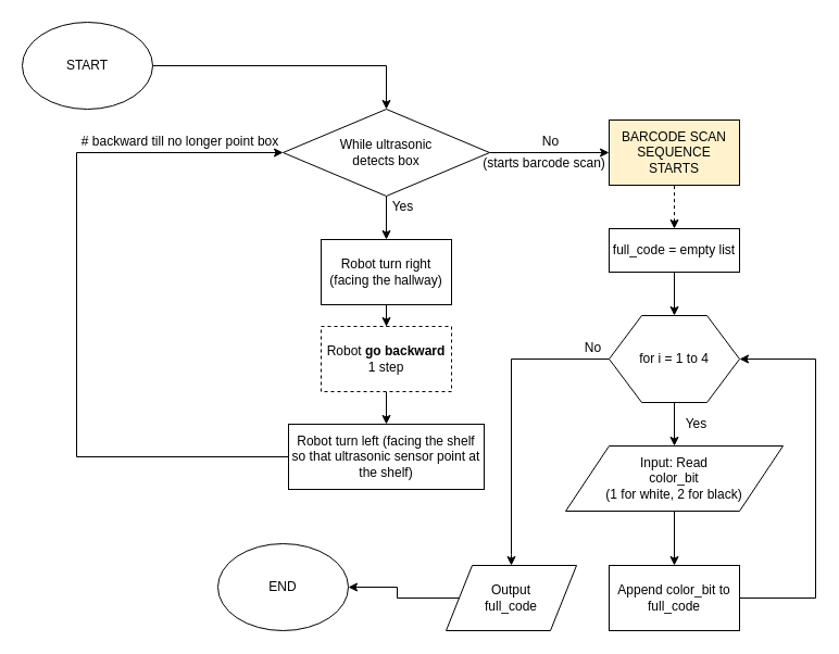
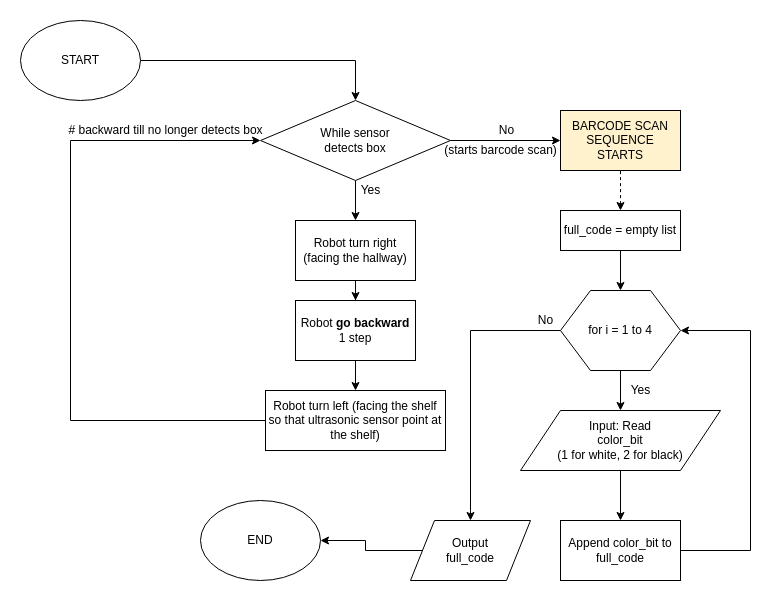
  <mxCell id="0" />
  <mxCell id="1" parent="0" />
  <mxCell id="2" value="" style="edgeStyle=orthogonalEdgeStyle;rounded=0;orthogonalLoop=1;jettySize=auto;html=1;entryX=0.5;entryY=0;entryDx=0;entryDy=0;" edge="1" parent="1" source="3" target="6"><mxGeometry relative="1" as="geometry"><mxPoint x="240" y="70" as="targetPoint" /></mxGeometry></mxCell>
  <mxCell id="3" value="START" style="ellipse;whiteSpace=wrap;html=1;" vertex="1" parent="1"><mxGeometry x="20" y="20" width="120" height="80" as="geometry" /></mxCell>
  <mxCell id="4" value="" style="edgeStyle=orthogonalEdgeStyle;rounded=0;orthogonalLoop=1;jettySize=auto;html=1;" edge="1" parent="1" source="6" target="8"><mxGeometry relative="1" as="geometry" /></mxCell>
  <mxCell id="5" value="" style="edgeStyle=orthogonalEdgeStyle;rounded=0;orthogonalLoop=1;jettySize=auto;html=1;entryX=0;entryY=0.5;entryDx=0;entryDy=0;" edge="1" parent="1" source="6" target="15"><mxGeometry relative="1" as="geometry"><mxPoint x="530" y="140" as="targetPoint" /></mxGeometry></mxCell>
- <mxCell id="6" value="While ultrasonic&lt;br&gt;detects box" style="rhombus;whiteSpace=wrap;html=1;" vertex="1" parent="1"><mxGeometry x="260" y="100" width="190" height="80" as="geometry" /></mxCell>
+ <mxCell id="6" value="While sensor&lt;br&gt;detects box" style="rhombus;whiteSpace=wrap;html=1;" vertex="1" parent="1"><mxGeometry x="260" y="100" width="190" height="80" as="geometry" /></mxCell>
  <mxCell id="7" value="" style="edgeStyle=orthogonalEdgeStyle;rounded=0;orthogonalLoop=1;jettySize=auto;html=1;" edge="1" parent="1" source="8" target="10"><mxGeometry relative="1" as="geometry" /></mxCell>
  <mxCell id="8" value="Robot turn right (facing the hallway)" style="rounded=0;whiteSpace=wrap;html=1;" vertex="1" parent="1"><mxGeometry x="295" y="220" width="120" height="60" as="geometry" /></mxCell>
  <mxCell id="9" value="" style="edgeStyle=orthogonalEdgeStyle;rounded=0;orthogonalLoop=1;jettySize=auto;html=1;" edge="1" parent="1" source="10" target="12"><mxGeometry relative="1" as="geometry" /></mxCell>
- <mxCell id="10" value="Robot &lt;b&gt;go backward&lt;/b&gt; 1 step" style="rounded=0;whiteSpace=wrap;html=1;dashed=1;" vertex="1" parent="1"><mxGeometry x="295" y="300" width="120" height="60" as="geometry" /></mxCell>
+ <mxCell id="10" value="Robot &lt;b&gt;go backward&lt;/b&gt; 1 step" style="rounded=0;whiteSpace=wrap;html=1;" vertex="1" parent="1"><mxGeometry x="295" y="300" width="120" height="60" as="geometry" /></mxCell>
  <mxCell id="11" style="edgeStyle=orthogonalEdgeStyle;rounded=0;orthogonalLoop=1;jettySize=auto;html=1;exitX=1;exitY=0.5;exitDx=0;exitDy=0;entryX=0;entryY=0.5;entryDx=0;entryDy=0;" edge="1" parent="1" source="12" target="6"><mxGeometry relative="1" as="geometry"><mxPoint x="570" y="140" as="targetPoint" /><Array as="points"><mxPoint x="70" y="420" /><mxPoint x="70" y="140" /></Array></mxGeometry></mxCell>
  <mxCell id="12" value="Robot turn left (facing the shelf so that ultrasonic sensor point at the shelf)" style="rounded=0;whiteSpace=wrap;html=1;" vertex="1" parent="1"><mxGeometry x="265" y="390" width="180" height="60" as="geometry" /></mxCell>
  <mxCell id="13" value="Yes" style="text;html=1;align=center;verticalAlign=middle;resizable=0;points=[];autosize=1;" vertex="1" parent="1"><mxGeometry x="350" y="180" width="40" height="20" as="geometry" /></mxCell>
- <mxCell id="14" value="# backward till no longer point box" style="text;html=1;align=center;verticalAlign=middle;resizable=0;points=[];autosize=1;" vertex="1" parent="1"><mxGeometry x="60" y="120" width="210" height="20" as="geometry" /></mxCell>
+ <mxCell id="14" value="# backward till no longer detects box" style="text;html=1;align=center;verticalAlign=middle;resizable=0;points=[];autosize=1;" vertex="1" parent="1"><mxGeometry x="60" y="120" width="210" height="20" as="geometry" /></mxCell>
  <mxCell id="15" value="BARCODE SCAN&lt;br&gt;SEQUENCE&lt;br&gt;STARTS" style="rounded=0;whiteSpace=wrap;html=1;fillColor=#fff2cc;" vertex="1" parent="1"><mxGeometry x="560" y="110" width="120" height="60" as="geometry" /></mxCell>
  <mxCell id="16" value="No" style="text;html=1;align=center;verticalAlign=middle;resizable=0;points=[];autosize=1;" vertex="1" parent="1"><mxGeometry x="491" y="120" width="30" height="20" as="geometry" /></mxCell>
  <mxCell id="17" value="(starts barcode scan)" style="text;html=1;align=center;verticalAlign=middle;resizable=0;points=[];autosize=1;" vertex="1" parent="1"><mxGeometry x="435" y="140" width="130" height="20" as="geometry" /></mxCell>
  <mxCell id="18" value="" style="endArrow=none;dashed=1;html=1;entryX=0.5;entryY=1;entryDx=0;entryDy=0;startArrow=classic;startFill=1;exitX=0.5;exitY=0;exitDx=0;exitDy=0;" edge="1" parent="1" source="23" target="15"><mxGeometry width="50" height="50" relative="1" as="geometry"><mxPoint x="620" y="300" as="sourcePoint" /><mxPoint x="660" y="250" as="targetPoint" /></mxGeometry></mxCell>
  <mxCell id="19" value="" style="edgeStyle=orthogonalEdgeStyle;rounded=0;orthogonalLoop=1;jettySize=auto;html=1;startArrow=none;startFill=0;entryX=0.5;entryY=0;entryDx=0;entryDy=0;" edge="1" parent="1" source="21" target="25"><mxGeometry relative="1" as="geometry"><mxPoint x="620" y="420" as="targetPoint" /><Array as="points" /></mxGeometry></mxCell>
  <mxCell id="20" style="edgeStyle=orthogonalEdgeStyle;rounded=0;orthogonalLoop=1;jettySize=auto;html=1;exitX=0;exitY=0.5;exitDx=0;exitDy=0;startArrow=none;startFill=0;entryX=0.5;entryY=0;entryDx=0;entryDy=0;" edge="1" parent="1" source="21" target="30"><mxGeometry relative="1" as="geometry"><Array as="points"><mxPoint x="470" y="330" /><mxPoint x="470" y="510" /></Array></mxGeometry></mxCell>
  <mxCell id="21" value="for i = 1 to 4" style="shape=hexagon;perimeter=hexagonPerimeter2;whiteSpace=wrap;html=1;" vertex="1" parent="1"><mxGeometry x="560" y="290" width="120" height="80" as="geometry" /></mxCell>
  <mxCell id="22" style="edgeStyle=orthogonalEdgeStyle;rounded=0;orthogonalLoop=1;jettySize=auto;html=1;exitX=0.5;exitY=1;exitDx=0;exitDy=0;entryX=0.5;entryY=0;entryDx=0;entryDy=0;startArrow=none;startFill=0;" edge="1" parent="1" source="23" target="21"><mxGeometry relative="1" as="geometry" /></mxCell>
  <mxCell id="23" value="full_code = empty list" style="rounded=0;whiteSpace=wrap;html=1;" vertex="1" parent="1"><mxGeometry x="560" y="210" width="120" height="40" as="geometry" /></mxCell>
  <mxCell id="24" value="" style="edgeStyle=orthogonalEdgeStyle;rounded=0;orthogonalLoop=1;jettySize=auto;html=1;startArrow=none;startFill=0;entryX=0.5;entryY=0;entryDx=0;entryDy=0;" edge="1" parent="1" source="25" target="27"><mxGeometry relative="1" as="geometry"><mxPoint x="620" y="550" as="targetPoint" /></mxGeometry></mxCell>
  <mxCell id="25" value="Input: Read&lt;br&gt;color_bit&lt;br&gt;(1 for white, 2 for black)" style="shape=parallelogram;perimeter=parallelogramPerimeter;whiteSpace=wrap;html=1;" vertex="1" parent="1"><mxGeometry x="520" y="410" width="200" height="60" as="geometry" /></mxCell>
  <mxCell id="26" style="edgeStyle=orthogonalEdgeStyle;rounded=0;orthogonalLoop=1;jettySize=auto;html=1;exitX=1;exitY=0.5;exitDx=0;exitDy=0;startArrow=none;startFill=0;entryX=1;entryY=0.5;entryDx=0;entryDy=0;" edge="1" parent="1" source="27" target="21"><mxGeometry relative="1" as="geometry"><mxPoint x="750" y="330" as="targetPoint" /><Array as="points"><mxPoint x="750" y="550" /><mxPoint x="750" y="330" /></Array></mxGeometry></mxCell>
  <mxCell id="27" value="Append color_bit to&lt;br&gt;full_code" style="rounded=0;whiteSpace=wrap;html=1;" vertex="1" parent="1"><mxGeometry x="560" y="520" width="120" height="60" as="geometry" /></mxCell>
  <mxCell id="28" value="Yes" style="text;html=1;align=center;verticalAlign=middle;resizable=0;points=[];autosize=1;" vertex="1" parent="1"><mxGeometry x="620" y="380" width="40" height="20" as="geometry" /></mxCell>
  <mxCell id="29" style="edgeStyle=orthogonalEdgeStyle;rounded=0;orthogonalLoop=1;jettySize=auto;html=1;exitX=0;exitY=0.5;exitDx=0;exitDy=0;entryX=1;entryY=0.5;entryDx=0;entryDy=0;startArrow=none;startFill=0;" edge="1" parent="1" source="30" target="32"><mxGeometry relative="1" as="geometry" /></mxCell>
  <mxCell id="30" value="Output&lt;br&gt;full_code" style="shape=parallelogram;perimeter=parallelogramPerimeter;whiteSpace=wrap;html=1;" vertex="1" parent="1"><mxGeometry x="410" y="520" width="120" height="60" as="geometry" /></mxCell>
  <mxCell id="31" value="No" style="text;html=1;align=center;verticalAlign=middle;resizable=0;points=[];autosize=1;" vertex="1" parent="1"><mxGeometry x="530" y="310" width="30" height="20" as="geometry" /></mxCell>
  <mxCell id="32" value="END" style="ellipse;whiteSpace=wrap;html=1;" vertex="1" parent="1"><mxGeometry x="200" y="500" width="120" height="80" as="geometry" /></mxCell>
